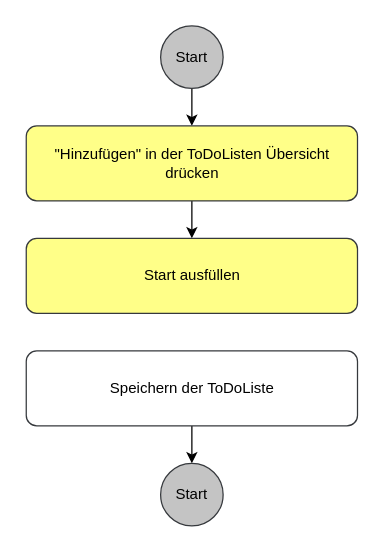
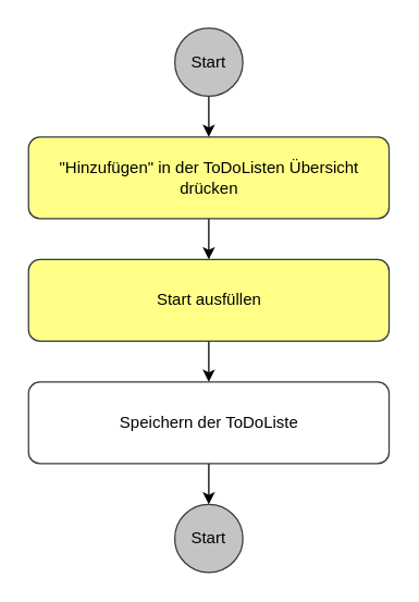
  <mxCell id="0" />
  <mxCell id="1" parent="0" />
  <mxCell id="2" style="edgeStyle=orthogonalEdgeStyle;rounded=0;orthogonalLoop=1;jettySize=auto;html=1;" edge="1" parent="1" source="3" target="5"><mxGeometry relative="1" as="geometry" /></mxCell>
  <mxCell id="3" value="Start" style="ellipse;whiteSpace=wrap;html=1;aspect=fixed;strokeColor=#36393d;fillColor=#C4C4C4;" vertex="1" parent="1"><mxGeometry x="128" y="20" width="50" height="50" as="geometry" /></mxCell>
  <mxCell id="4" style="edgeStyle=orthogonalEdgeStyle;rounded=0;orthogonalLoop=1;jettySize=auto;html=1;entryX=0.5;entryY=0;entryDx=0;entryDy=0;" edge="1" parent="1" source="5" target="7"><mxGeometry relative="1" as="geometry" /></mxCell>
  <mxCell id="5" value="&quot;Hinzufügen&quot; in der ToDoListen Übersicht drücken" style="rounded=1;whiteSpace=wrap;html=1;fillColor=#ffff88;strokeColor=#36393d;arcSize=14;" vertex="1" parent="1"><mxGeometry x="20.5" y="100" width="265" height="60" as="geometry" /></mxCell>
+ <mxCell id="6" style="edgeStyle=orthogonalEdgeStyle;rounded=0;orthogonalLoop=1;jettySize=auto;html=1;" edge="1" parent="1" source="7" target="9"><mxGeometry relative="1" as="geometry" /></mxCell>
  <mxCell id="7" value="Start ausfüllen" style="rounded=1;whiteSpace=wrap;html=1;fillColor=#ffff88;strokeColor=#36393d;arcSize=14;" vertex="1" parent="1"><mxGeometry x="20.5" y="190" width="265" height="60" as="geometry" /></mxCell>
  <mxCell id="8" style="edgeStyle=orthogonalEdgeStyle;rounded=0;orthogonalLoop=1;jettySize=auto;html=1;" edge="1" parent="1" source="9" target="10"><mxGeometry relative="1" as="geometry" /></mxCell>
  <mxCell id="9" value="Speichern der ToDoListe" style="rounded=1;whiteSpace=wrap;html=1;fillColor=#ffffff;strokeColor=#36393d;arcSize=14;" vertex="1" parent="1"><mxGeometry x="20.5" y="280" width="265" height="60" as="geometry" /></mxCell>
  <mxCell id="10" value="Start" style="ellipse;whiteSpace=wrap;html=1;aspect=fixed;strokeColor=#36393d;fillColor=#C4C4C4;" vertex="1" parent="1"><mxGeometry x="128" y="370" width="50" height="50" as="geometry" /></mxCell>
